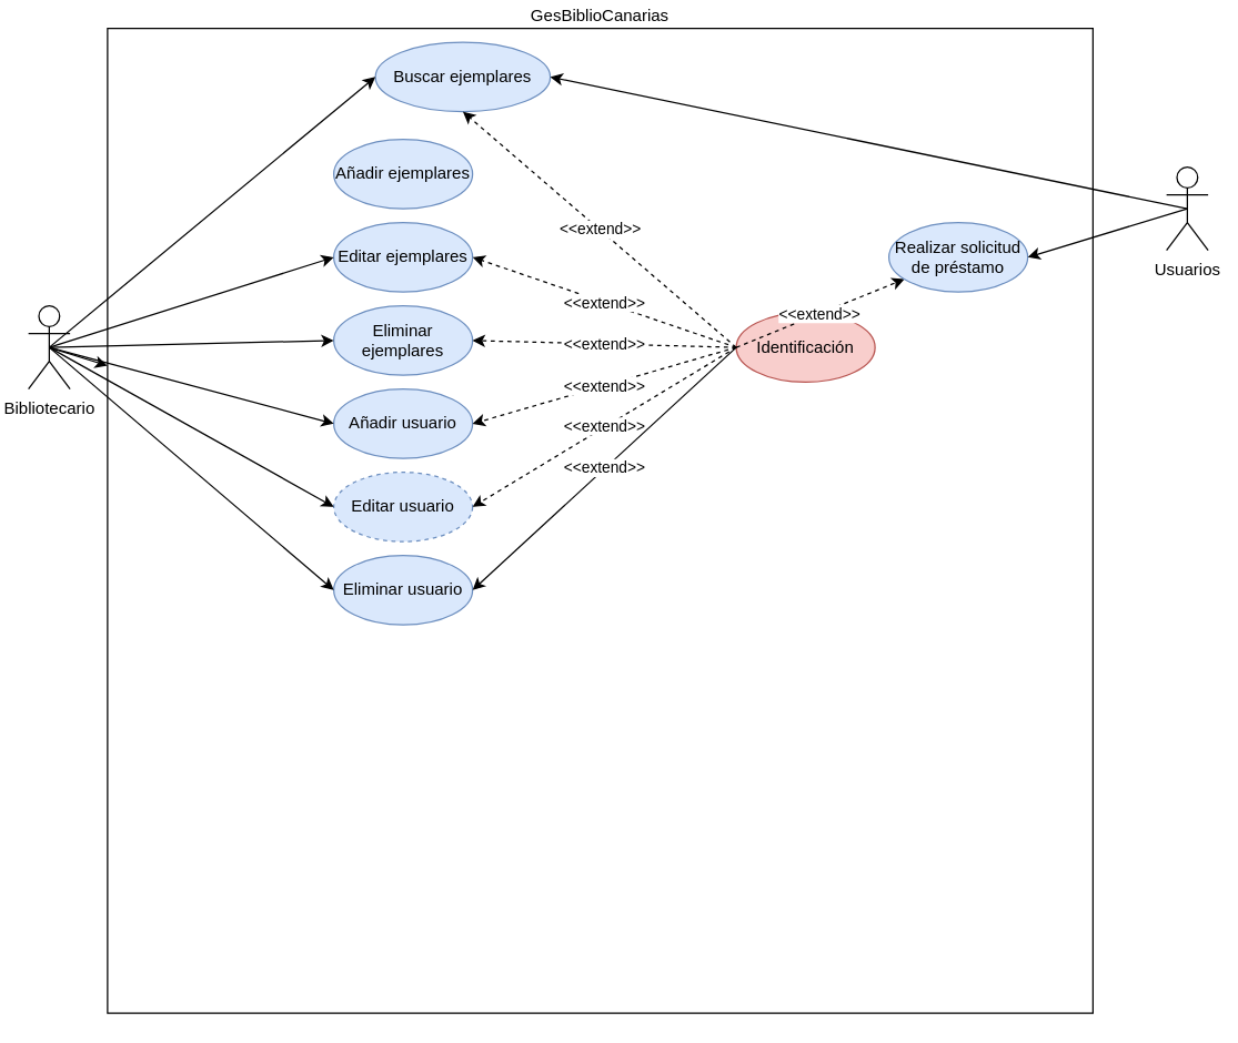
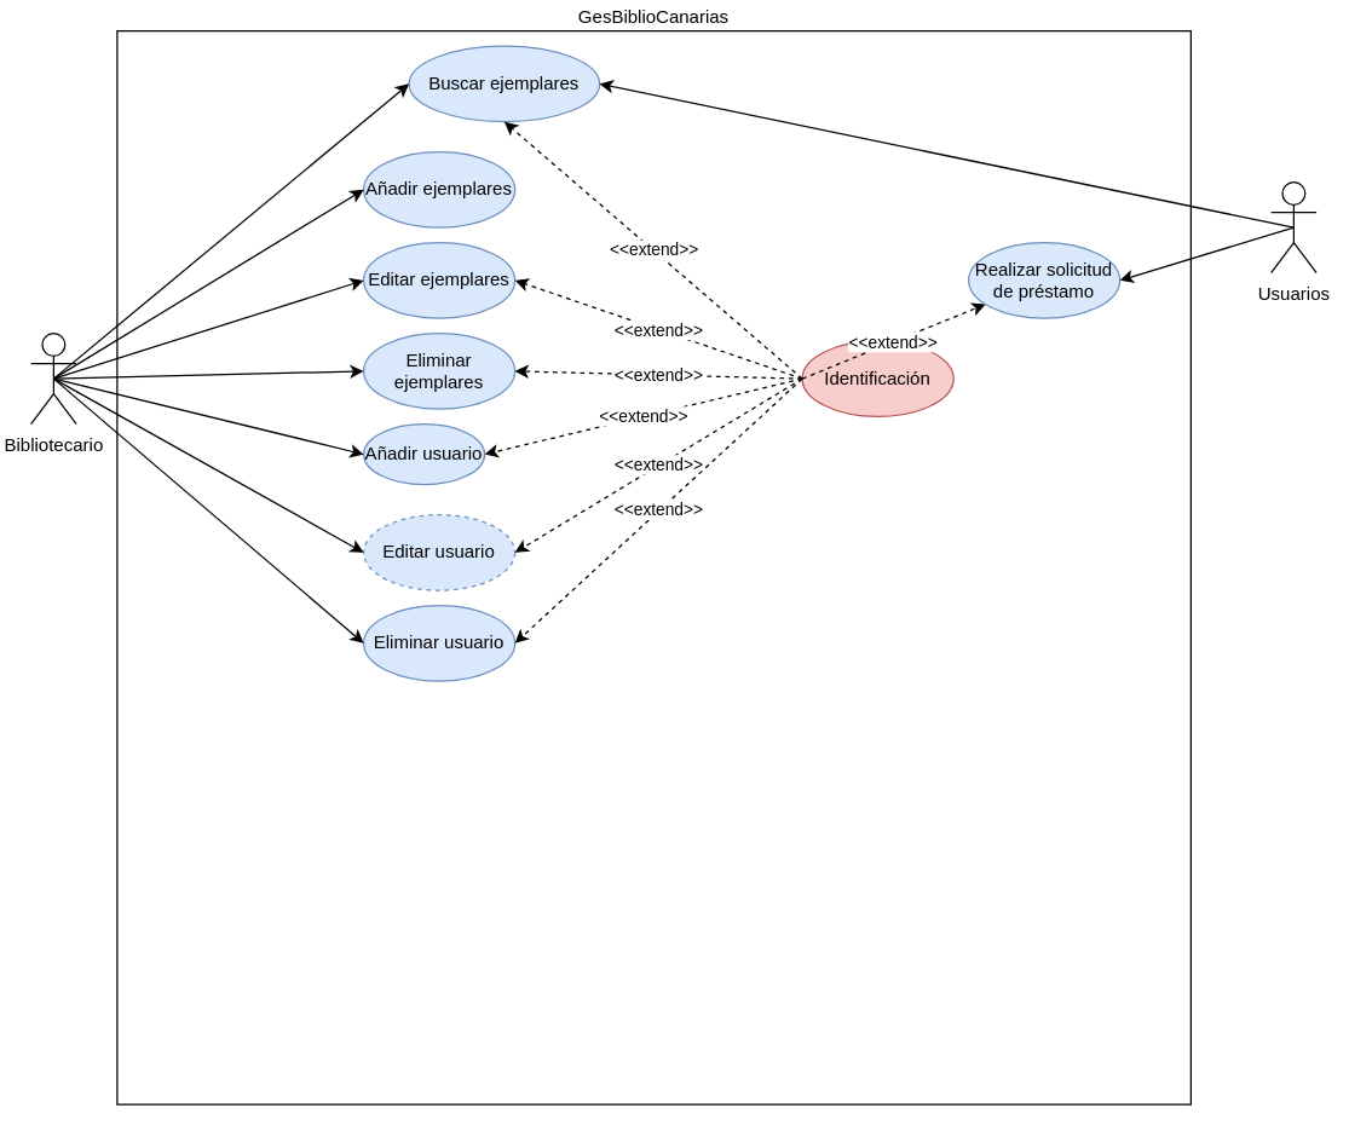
  <mxCell id="0" />
  <mxCell id="1" parent="0" />
  <mxCell id="2" value="GesBiblioCanarias" style="whiteSpace=wrap;html=1;aspect=fixed;fillColor=none;labelPosition=center;verticalLabelPosition=top;align=center;verticalAlign=bottom;" parent="1" vertex="1"><mxGeometry x="77" y="20" width="710" height="710" as="geometry" /></mxCell>
  <mxCell id="3" value="Bibliotecario" style="shape=umlActor;verticalLabelPosition=bottom;verticalAlign=top;html=1;outlineConnect=0;fillColor=none;" parent="1" vertex="1"><mxGeometry x="20" y="220" width="30" height="60" as="geometry" /></mxCell>
  <mxCell id="4" value="Buscar ejemplares" style="ellipse;whiteSpace=wrap;html=1;fillColor=#dae8fc;strokeColor=#6c8ebf;" parent="1" vertex="1"><mxGeometry x="270" y="30" width="126" height="50" as="geometry" /></mxCell>
  <mxCell id="5" value="&lt;div&gt;Añadir ejemplares&lt;/div&gt;" style="ellipse;whiteSpace=wrap;html=1;fillColor=#dae8fc;strokeColor=#6c8ebf;" parent="1" vertex="1"><mxGeometry x="240" y="100" width="100" height="50" as="geometry" /></mxCell>
  <mxCell id="6" value="Usuarios" style="shape=umlActor;verticalLabelPosition=bottom;verticalAlign=top;html=1;outlineConnect=0;fillColor=none;" parent="1" vertex="1"><mxGeometry x="840" y="120" width="30" height="60" as="geometry" /></mxCell>
  <mxCell id="7" value="Editar ejemplares" style="ellipse;whiteSpace=wrap;html=1;fillColor=#dae8fc;strokeColor=#6c8ebf;" parent="1" vertex="1"><mxGeometry x="240" y="160" width="100" height="50" as="geometry" /></mxCell>
  <mxCell id="8" value="&lt;div&gt;Eliminar ejemplares&lt;/div&gt;" style="ellipse;whiteSpace=wrap;html=1;fillColor=#dae8fc;strokeColor=#6c8ebf;" parent="1" vertex="1"><mxGeometry x="240" y="220" width="100" height="50" as="geometry" /></mxCell>
  <mxCell id="9" value="" style="endArrow=classic;html=1;rounded=0;exitX=0.5;exitY=0.5;exitDx=0;exitDy=0;exitPerimeter=0;entryX=0;entryY=0.5;entryDx=0;entryDy=0;" parent="1" source="3" target="4" edge="1"><mxGeometry width="50" height="50" relative="1" as="geometry"><mxPoint x="310" y="250" as="sourcePoint" /><mxPoint x="360" y="200" as="targetPoint" /></mxGeometry></mxCell>
- <mxCell id="10" value="" style="endArrow=classic;html=1;rounded=0;exitX=0.5;exitY=0.5;exitDx=0;exitDy=0;exitPerimeter=0;" parent="1" source="3" target="2" edge="1"><mxGeometry width="50" height="50" relative="1" as="geometry"><mxPoint x="45" y="140" as="sourcePoint" /><mxPoint x="250" y="70" as="targetPoint" /></mxGeometry></mxCell>
+ <mxCell id="10" value="" style="endArrow=classic;html=1;rounded=0;exitX=0.5;exitY=0.5;exitDx=0;exitDy=0;exitPerimeter=0;entryX=0;entryY=0.5;entryDx=0;entryDy=0;" parent="1" source="3" target="5" edge="1"><mxGeometry width="50" height="50" relative="1" as="geometry"><mxPoint x="45" y="140" as="sourcePoint" /><mxPoint x="250" y="70" as="targetPoint" /></mxGeometry></mxCell>
  <mxCell id="11" value="" style="endArrow=classic;html=1;rounded=0;exitX=0.5;exitY=0.5;exitDx=0;exitDy=0;exitPerimeter=0;entryX=0;entryY=0.5;entryDx=0;entryDy=0;" parent="1" source="3" target="7" edge="1"><mxGeometry width="50" height="50" relative="1" as="geometry"><mxPoint x="45" y="140" as="sourcePoint" /><mxPoint x="250" y="140" as="targetPoint" /></mxGeometry></mxCell>
  <mxCell id="12" value="" style="endArrow=classic;html=1;rounded=0;exitX=0.5;exitY=0.5;exitDx=0;exitDy=0;exitPerimeter=0;entryX=0;entryY=0.5;entryDx=0;entryDy=0;" parent="1" source="3" target="8" edge="1"><mxGeometry width="50" height="50" relative="1" as="geometry"><mxPoint x="45" y="140" as="sourcePoint" /><mxPoint x="250" y="210" as="targetPoint" /></mxGeometry></mxCell>
  <mxCell id="13" value="Identificación" style="ellipse;whiteSpace=wrap;html=1;fillColor=#f8cecc;strokeColor=#b85450;" parent="1" vertex="1"><mxGeometry x="530" y="225" width="100" height="50" as="geometry" /></mxCell>
- <mxCell id="14" value="Añadir usuario" style="ellipse;whiteSpace=wrap;html=1;fillColor=#dae8fc;strokeColor=#6c8ebf;" parent="1" vertex="1"><mxGeometry x="240" y="280" width="100" height="50" as="geometry" /></mxCell>
+ <mxCell id="14" value="Añadir usuario" style="ellipse;whiteSpace=wrap;html=1;fillColor=#dae8fc;strokeColor=#6c8ebf;" parent="1" vertex="1"><mxGeometry x="240" y="280" width="80" height="40" as="geometry" /></mxCell>
  <mxCell id="15" value="&lt;div&gt;Editar usuario&lt;/div&gt;" style="ellipse;whiteSpace=wrap;html=1;fillColor=#dae8fc;strokeColor=#6c8ebf;dashed=1;" parent="1" vertex="1"><mxGeometry x="240" y="340" width="100" height="50" as="geometry" /></mxCell>
  <mxCell id="16" value="Eliminar usuario" style="ellipse;whiteSpace=wrap;html=1;fillColor=#dae8fc;strokeColor=#6c8ebf;" parent="1" vertex="1"><mxGeometry x="240" y="400" width="100" height="50" as="geometry" /></mxCell>
  <mxCell id="17" value="&amp;lt;&amp;lt;extend&amp;gt;&amp;gt;" style="endArrow=classic;html=1;rounded=0;entryX=0.5;entryY=1;entryDx=0;entryDy=0;exitX=0;exitY=0.5;exitDx=0;exitDy=0;dashed=1;" parent="1" source="13" target="4" edge="1"><mxGeometry width="50" height="50" relative="1" as="geometry"><mxPoint x="310" y="250" as="sourcePoint" /><mxPoint x="360" y="200" as="targetPoint" /></mxGeometry></mxCell>
  <mxCell id="18" value="&amp;lt;&amp;lt;extend&amp;gt;&amp;gt;" style="endArrow=classic;html=1;rounded=0;exitX=0;exitY=0.5;exitDx=0;exitDy=0;dashed=1;" parent="1" source="13" target="27" edge="1"><mxGeometry width="50" height="50" relative="1" as="geometry"><mxPoint x="520" y="255" as="sourcePoint" /><mxPoint x="350" y="75" as="targetPoint" /></mxGeometry></mxCell>
  <mxCell id="19" value="&amp;lt;&amp;lt;extend&amp;gt;&amp;gt;" style="endArrow=classic;html=1;rounded=0;entryX=1;entryY=0.5;entryDx=0;entryDy=0;exitX=0;exitY=0.5;exitDx=0;exitDy=0;dashed=1;" parent="1" source="13" target="7" edge="1"><mxGeometry width="50" height="50" relative="1" as="geometry"><mxPoint x="520" y="255" as="sourcePoint" /><mxPoint x="350" y="135" as="targetPoint" /></mxGeometry></mxCell>
  <mxCell id="20" value="&amp;lt;&amp;lt;extend&amp;gt;&amp;gt;" style="endArrow=classic;html=1;rounded=0;entryX=1;entryY=0.5;entryDx=0;entryDy=0;exitX=0;exitY=0.5;exitDx=0;exitDy=0;dashed=1;" parent="1" source="13" target="8" edge="1"><mxGeometry width="50" height="50" relative="1" as="geometry"><mxPoint x="520" y="255" as="sourcePoint" /><mxPoint x="350" y="195" as="targetPoint" /></mxGeometry></mxCell>
  <mxCell id="21" value="&amp;lt;&amp;lt;extend&amp;gt;&amp;gt;" style="endArrow=classic;html=1;rounded=0;entryX=1;entryY=0.5;entryDx=0;entryDy=0;exitX=0;exitY=0.5;exitDx=0;exitDy=0;dashed=1;" parent="1" source="13" target="14" edge="1"><mxGeometry width="50" height="50" relative="1" as="geometry"><mxPoint x="520" y="255" as="sourcePoint" /><mxPoint x="350" y="255" as="targetPoint" /></mxGeometry></mxCell>
  <mxCell id="22" value="&amp;lt;&amp;lt;extend&amp;gt;&amp;gt;" style="endArrow=classic;html=1;rounded=0;entryX=1;entryY=0.5;entryDx=0;entryDy=0;exitX=0;exitY=0.5;exitDx=0;exitDy=0;dashed=1;" parent="1" source="13" target="15" edge="1"><mxGeometry width="50" height="50" relative="1" as="geometry"><mxPoint x="520" y="255" as="sourcePoint" /><mxPoint x="350" y="315" as="targetPoint" /></mxGeometry></mxCell>
- <mxCell id="23" value="&amp;lt;&amp;lt;extend&amp;gt;&amp;gt;" style="endArrow=classic;html=1;rounded=0;entryX=1;entryY=0.5;entryDx=0;entryDy=0;exitX=0;exitY=0.5;exitDx=0;exitDy=0;dashed=0;" parent="1" source="13" target="16" edge="1"><mxGeometry width="50" height="50" relative="1" as="geometry"><mxPoint x="520" y="255" as="sourcePoint" /><mxPoint x="350" y="375" as="targetPoint" /></mxGeometry></mxCell>
+ <mxCell id="23" value="&amp;lt;&amp;lt;extend&amp;gt;&amp;gt;" style="endArrow=classic;html=1;rounded=0;entryX=1;entryY=0.5;entryDx=0;entryDy=0;exitX=0;exitY=0.5;exitDx=0;exitDy=0;dashed=1;" parent="1" source="13" target="16" edge="1"><mxGeometry width="50" height="50" relative="1" as="geometry"><mxPoint x="520" y="255" as="sourcePoint" /><mxPoint x="350" y="375" as="targetPoint" /></mxGeometry></mxCell>
  <mxCell id="24" value="" style="endArrow=classic;html=1;rounded=0;exitX=0.5;exitY=0.5;exitDx=0;exitDy=0;exitPerimeter=0;entryX=0;entryY=0.5;entryDx=0;entryDy=0;" parent="1" source="3" target="14" edge="1"><mxGeometry width="50" height="50" relative="1" as="geometry"><mxPoint x="45" y="260" as="sourcePoint" /><mxPoint x="250" y="255" as="targetPoint" /></mxGeometry></mxCell>
  <mxCell id="25" value="" style="endArrow=classic;html=1;rounded=0;exitX=0.5;exitY=0.5;exitDx=0;exitDy=0;exitPerimeter=0;entryX=0;entryY=0.5;entryDx=0;entryDy=0;" parent="1" source="3" target="15" edge="1"><mxGeometry width="50" height="50" relative="1" as="geometry"><mxPoint x="45" y="260" as="sourcePoint" /><mxPoint x="250" y="315" as="targetPoint" /></mxGeometry></mxCell>
  <mxCell id="26" value="" style="endArrow=classic;html=1;rounded=0;exitX=0.5;exitY=0.5;exitDx=0;exitDy=0;exitPerimeter=0;entryX=0;entryY=0.5;entryDx=0;entryDy=0;" parent="1" source="3" target="16" edge="1"><mxGeometry width="50" height="50" relative="1" as="geometry"><mxPoint x="45" y="260" as="sourcePoint" /><mxPoint x="250" y="375" as="targetPoint" /></mxGeometry></mxCell>
  <mxCell id="27" value="Realizar solicitud de préstamo" style="ellipse;whiteSpace=wrap;html=1;fillColor=#dae8fc;strokeColor=#6c8ebf;" parent="1" vertex="1"><mxGeometry x="640" y="160" width="100" height="50" as="geometry" /></mxCell>
  <mxCell id="28" value="" style="endArrow=classic;html=1;rounded=0;exitX=0.5;exitY=0.5;exitDx=0;exitDy=0;exitPerimeter=0;entryX=1;entryY=0.5;entryDx=0;entryDy=0;" parent="1" source="6" target="27" edge="1"><mxGeometry width="50" height="50" relative="1" as="geometry"><mxPoint x="45" y="260" as="sourcePoint" /><mxPoint x="250" y="435" as="targetPoint" /></mxGeometry></mxCell>
  <mxCell id="29" value="" style="endArrow=classic;html=1;rounded=0;exitX=0.5;exitY=0.5;exitDx=0;exitDy=0;exitPerimeter=0;entryX=1;entryY=0.5;entryDx=0;entryDy=0;" parent="1" source="6" target="4" edge="1"><mxGeometry width="50" height="50" relative="1" as="geometry"><mxPoint x="65" y="605" as="sourcePoint" /><mxPoint x="260" y="575" as="targetPoint" /></mxGeometry></mxCell>
